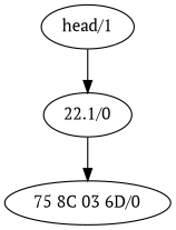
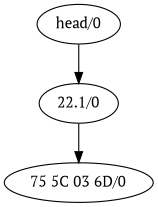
  digraph {
    fontname="PT Serif"
    nodesep=1.0
    node [fontname="PT Serif"]
    edge [fontname="PT Serif"]
-   n1 [label="75 8C 03 6D/0"]
+   n1 [label="75 5C 03 6D/0"]
    n2 [label="22.1/0"]
-   n3 [label="head/1"]
+   n3 [label="head/0"]
    n2 -> n1
    n3 -> n2
  }
